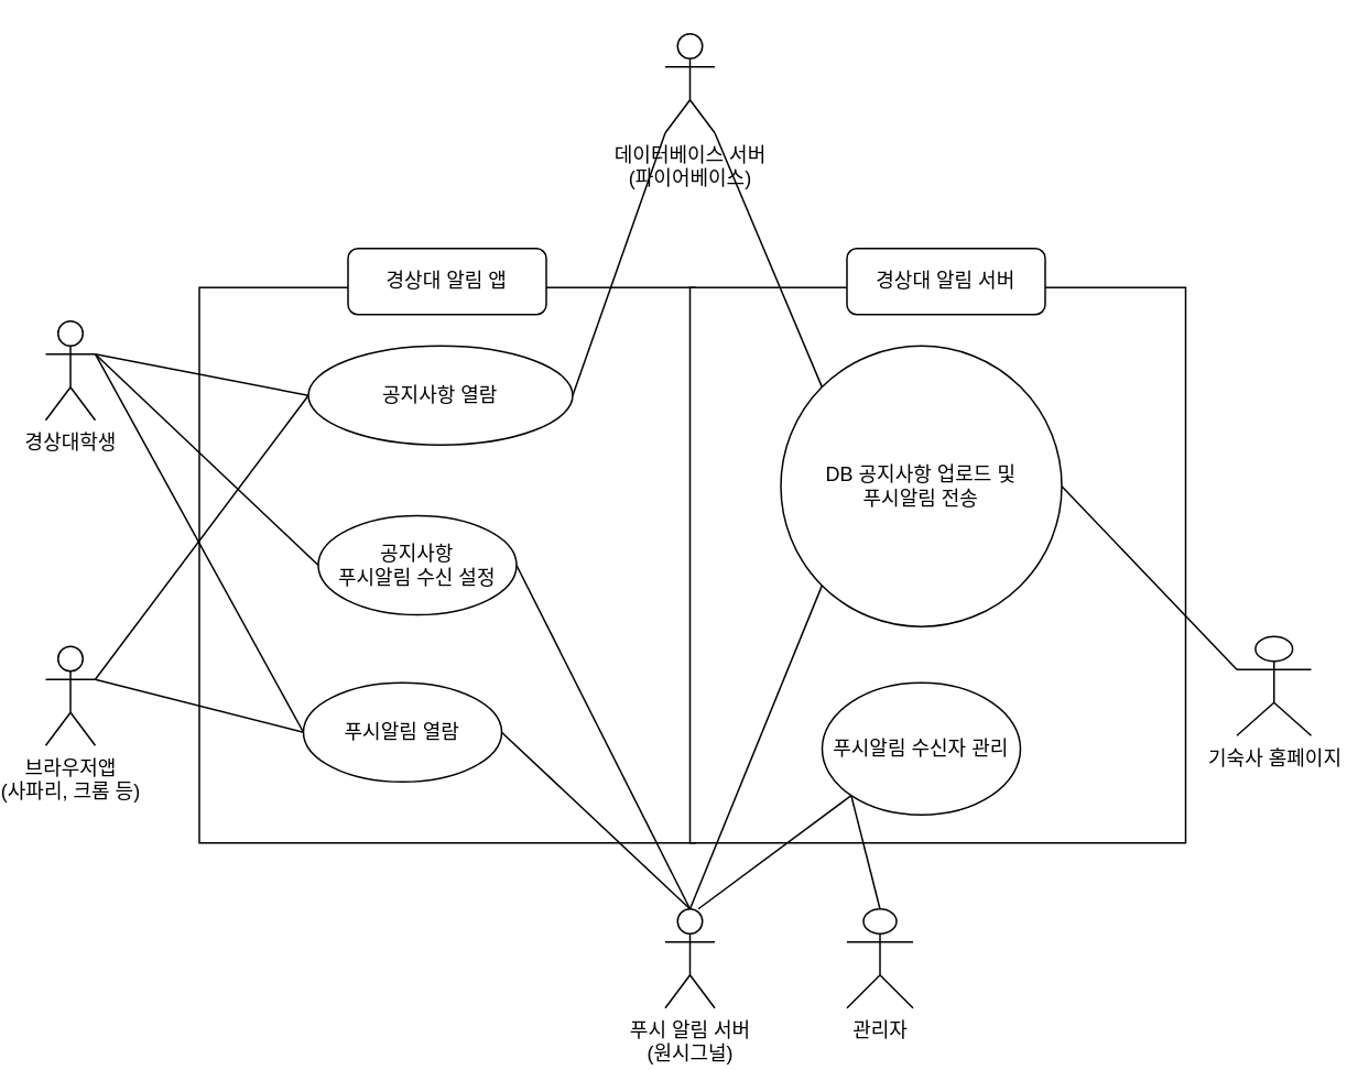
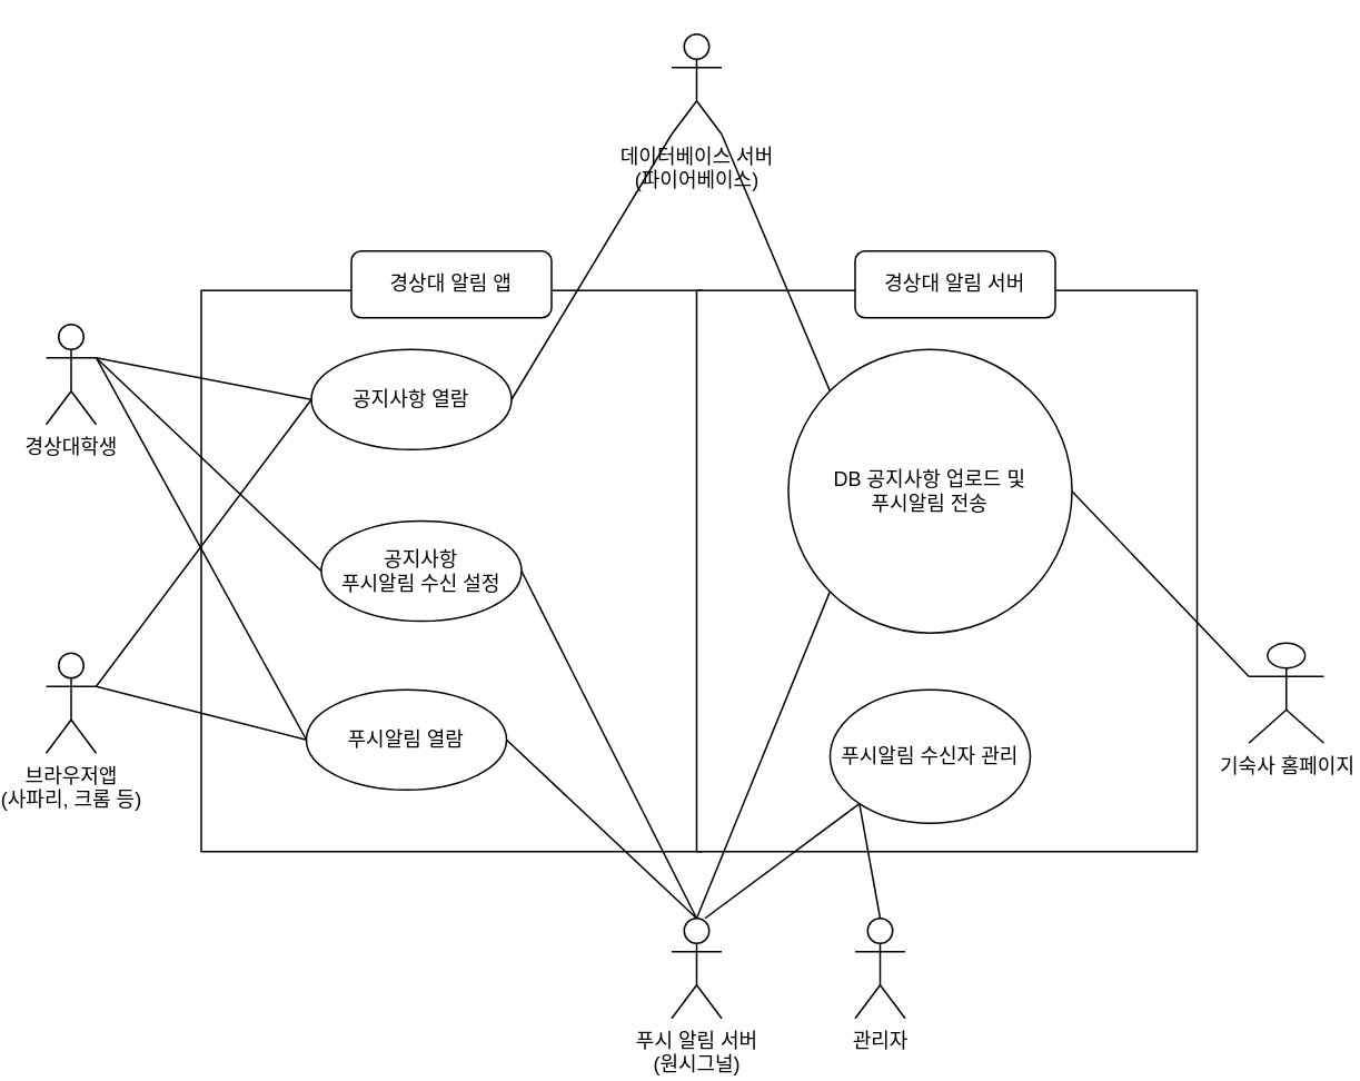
  <mxCell id="0" />
  <mxCell id="1" parent="0" />
  <mxCell id="2" value="경상대학생" style="shape=umlActor;verticalLabelPosition=bottom;verticalAlign=top;html=1;outlineConnect=0;fontColor=default;strokeColor=default;fillColor=default;" parent="1" vertex="1"><mxGeometry x="20" y="194" width="30" height="60" as="geometry" /></mxCell>
  <mxCell id="3" value="" style="group" vertex="1" connectable="0" parent="1"><mxGeometry x="113" y="140" width="300" height="370" as="geometry" /></mxCell>
  <mxCell id="4" value="" style="rounded=0;whiteSpace=wrap;html=1;" vertex="1" parent="3"><mxGeometry y="33.636" width="300" height="336.364" as="geometry" /></mxCell>
  <mxCell id="5" value="공지사항&lt;br&gt;푸시알림 수신 설정" style="ellipse;whiteSpace=wrap;html=1;" vertex="1" parent="3"><mxGeometry x="72" y="171.82" width="120" height="60" as="geometry" /></mxCell>
  <mxCell id="6" value="경상대 알림 앱" style="rounded=1;whiteSpace=wrap;html=1;" vertex="1" parent="3"><mxGeometry x="90" y="10" width="120" height="40" as="geometry" /></mxCell>
  <mxCell id="7" value="푸시알림 열람" style="ellipse;whiteSpace=wrap;html=1;" vertex="1" parent="1"><mxGeometry x="176" y="413" width="120" height="60" as="geometry" /></mxCell>
- <mxCell id="8" value="공지사항 열람" style="ellipse;whiteSpace=wrap;html=1;" vertex="1" parent="1"><mxGeometry x="179" y="209" width="160" height="60" as="geometry" /></mxCell>
+ <mxCell id="8" value="공지사항 열람" style="ellipse;whiteSpace=wrap;html=1;" vertex="1" parent="1"><mxGeometry x="179" y="209" width="120" height="60" as="geometry" /></mxCell>
  <mxCell id="9" value="브라우저앱&lt;br&gt;(사파리, 크롬 등)" style="shape=umlActor;verticalLabelPosition=bottom;verticalAlign=top;html=1;outlineConnect=0;fontColor=default;strokeColor=default;fillColor=default;" vertex="1" parent="1"><mxGeometry x="20" y="391" width="30" height="60" as="geometry" /></mxCell>
  <mxCell id="10" value="데이터베이스 서버&lt;br&gt;(파이어베이스)" style="shape=umlActor;verticalLabelPosition=bottom;verticalAlign=top;html=1;outlineConnect=0;fontColor=default;strokeColor=default;fillColor=default;" vertex="1" parent="1"><mxGeometry x="395" y="20" width="30" height="60" as="geometry" /></mxCell>
  <mxCell id="11" value="기숙사 홈페이지" style="shape=umlActor;verticalLabelPosition=bottom;verticalAlign=top;html=1;outlineConnect=0;fontColor=default;strokeColor=default;fillColor=default;" vertex="1" parent="1"><mxGeometry x="741" y="385" width="45" height="60" as="geometry" /></mxCell>
  <mxCell id="12" value="푸시 알림 서버&lt;br&gt;(원시그널)" style="shape=umlActor;verticalLabelPosition=bottom;verticalAlign=top;html=1;outlineConnect=0;fontColor=default;strokeColor=default;fillColor=default;" vertex="1" parent="1"><mxGeometry x="395" y="550" width="30" height="60" as="geometry" /></mxCell>
  <mxCell id="13" value="" style="endArrow=none;html=1;rounded=0;exitX=1;exitY=0.333;exitDx=0;exitDy=0;exitPerimeter=0;entryX=0;entryY=0.5;entryDx=0;entryDy=0;" edge="1" parent="1" source="2" target="8"><mxGeometry width="50" height="50" relative="1" as="geometry"><mxPoint x="515" y="430" as="sourcePoint" /><mxPoint x="565" y="380" as="targetPoint" /></mxGeometry></mxCell>
  <mxCell id="14" value="" style="endArrow=none;html=1;rounded=0;exitX=1;exitY=0.333;exitDx=0;exitDy=0;exitPerimeter=0;entryX=0;entryY=0.5;entryDx=0;entryDy=0;" edge="1" parent="1" source="9" target="8"><mxGeometry width="50" height="50" relative="1" as="geometry"><mxPoint x="515" y="430" as="sourcePoint" /><mxPoint x="565" y="380" as="targetPoint" /></mxGeometry></mxCell>
  <mxCell id="15" value="" style="endArrow=none;html=1;rounded=0;exitX=1;exitY=0.5;exitDx=0;exitDy=0;entryX=0;entryY=1;entryDx=0;entryDy=0;entryPerimeter=0;" edge="1" parent="1" source="8" target="10"><mxGeometry width="50" height="50" relative="1" as="geometry"><mxPoint x="515" y="430" as="sourcePoint" /><mxPoint x="575" y="380" as="targetPoint" /></mxGeometry></mxCell>
  <mxCell id="16" value="" style="endArrow=none;html=1;rounded=0;exitX=1;exitY=0.333;exitDx=0;exitDy=0;exitPerimeter=0;entryX=0;entryY=0.5;entryDx=0;entryDy=0;" edge="1" parent="1" source="2" target="7"><mxGeometry width="50" height="50" relative="1" as="geometry"><mxPoint x="515" y="430" as="sourcePoint" /><mxPoint x="565" y="380" as="targetPoint" /></mxGeometry></mxCell>
  <mxCell id="17" value="" style="endArrow=none;html=1;rounded=0;exitX=1;exitY=0.333;exitDx=0;exitDy=0;exitPerimeter=0;entryX=0;entryY=0.5;entryDx=0;entryDy=0;" edge="1" parent="1" source="9" target="7"><mxGeometry width="50" height="50" relative="1" as="geometry"><mxPoint x="-5" y="510" as="sourcePoint" /><mxPoint x="45" y="460" as="targetPoint" /></mxGeometry></mxCell>
  <mxCell id="18" value="" style="endArrow=none;html=1;rounded=0;exitX=1;exitY=0.333;exitDx=0;exitDy=0;exitPerimeter=0;entryX=0;entryY=0.5;entryDx=0;entryDy=0;" edge="1" parent="1" source="2" target="5"><mxGeometry width="50" height="50" relative="1" as="geometry"><mxPoint x="515" y="430" as="sourcePoint" /><mxPoint x="565" y="380" as="targetPoint" /></mxGeometry></mxCell>
  <mxCell id="19" value="" style="rounded=0;whiteSpace=wrap;html=1;" vertex="1" parent="1"><mxGeometry x="410" y="173.636" width="300" height="336.364" as="geometry" /></mxCell>
  <mxCell id="20" value="경상대 알림 서버" style="rounded=1;whiteSpace=wrap;html=1;" vertex="1" parent="1"><mxGeometry x="505" y="150" width="120" height="40" as="geometry" /></mxCell>
  <mxCell id="21" value="DB 공지사항 업로드 및 &lt;br&gt;푸시알림 전송" style="ellipse;whiteSpace=wrap;html=1;aspect=fixed;" vertex="1" parent="1"><mxGeometry x="465" y="209" width="170" height="170" as="geometry" /></mxCell>
  <mxCell id="22" value="" style="endArrow=none;html=1;rounded=0;entryX=1;entryY=0.5;entryDx=0;entryDy=0;exitX=0.5;exitY=0;exitDx=0;exitDy=0;exitPerimeter=0;" edge="1" parent="1" source="12" target="7"><mxGeometry width="50" height="50" relative="1" as="geometry"><mxPoint x="495" y="660" as="sourcePoint" /><mxPoint x="545" y="610" as="targetPoint" /></mxGeometry></mxCell>
  <mxCell id="23" value="" style="endArrow=none;html=1;rounded=0;exitX=1;exitY=0.5;exitDx=0;exitDy=0;entryX=0.5;entryY=0;entryDx=0;entryDy=0;entryPerimeter=0;" edge="1" parent="1" source="5" target="12"><mxGeometry width="50" height="50" relative="1" as="geometry"><mxPoint x="515" y="400" as="sourcePoint" /><mxPoint x="565" y="350" as="targetPoint" /></mxGeometry></mxCell>
  <mxCell id="24" value="" style="endArrow=none;html=1;rounded=0;entryX=1;entryY=1;entryDx=0;entryDy=0;entryPerimeter=0;exitX=0;exitY=0;exitDx=0;exitDy=0;" edge="1" parent="1" source="21" target="10"><mxGeometry width="50" height="50" relative="1" as="geometry"><mxPoint x="515" y="400" as="sourcePoint" /><mxPoint x="565" y="350" as="targetPoint" /></mxGeometry></mxCell>
  <mxCell id="25" value="" style="endArrow=none;html=1;rounded=0;exitX=0.5;exitY=0;exitDx=0;exitDy=0;exitPerimeter=0;entryX=0;entryY=1;entryDx=0;entryDy=0;" edge="1" parent="1" source="12" target="21"><mxGeometry width="50" height="50" relative="1" as="geometry"><mxPoint x="515" y="400" as="sourcePoint" /><mxPoint x="565" y="350" as="targetPoint" /></mxGeometry></mxCell>
  <mxCell id="26" value="" style="endArrow=none;html=1;rounded=0;entryX=1;entryY=0.5;entryDx=0;entryDy=0;exitX=0;exitY=0.333;exitDx=0;exitDy=0;exitPerimeter=0;" edge="1" parent="1" source="11" target="21"><mxGeometry width="50" height="50" relative="1" as="geometry"><mxPoint x="515" y="400" as="sourcePoint" /><mxPoint x="565" y="350" as="targetPoint" /></mxGeometry></mxCell>
- <mxCell id="27" value="관리자" style="shape=umlActor;verticalLabelPosition=bottom;verticalAlign=top;html=1;outlineConnect=0;" vertex="1" parent="1"><mxGeometry x="505" y="550" width="40" height="60" as="geometry" /></mxCell>
+ <mxCell id="27" value="관리자" style="shape=umlActor;verticalLabelPosition=bottom;verticalAlign=top;html=1;outlineConnect=0;" vertex="1" parent="1"><mxGeometry x="505" y="550" width="30" height="60" as="geometry" /></mxCell>
  <mxCell id="28" value="" style="endArrow=none;html=1;rounded=0;entryX=0;entryY=1;entryDx=0;entryDy=0;" edge="1" parent="1" target="29"><mxGeometry width="50" height="50" relative="1" as="geometry"><mxPoint x="415" y="550" as="sourcePoint" /><mxPoint x="585" y="610" as="targetPoint" /></mxGeometry></mxCell>
  <mxCell id="29" value="푸시알림 수신자 관리" style="ellipse;whiteSpace=wrap;html=1;" vertex="1" parent="1"><mxGeometry x="490" y="413" width="120" height="80" as="geometry" /></mxCell>
  <mxCell id="30" value="" style="endArrow=none;html=1;rounded=0;exitX=0;exitY=1;exitDx=0;exitDy=0;entryX=0.5;entryY=0;entryDx=0;entryDy=0;entryPerimeter=0;" edge="1" parent="1" source="29" target="27"><mxGeometry width="50" height="50" relative="1" as="geometry"><mxPoint x="515" y="400" as="sourcePoint" /><mxPoint x="565" y="350" as="targetPoint" /></mxGeometry></mxCell>
